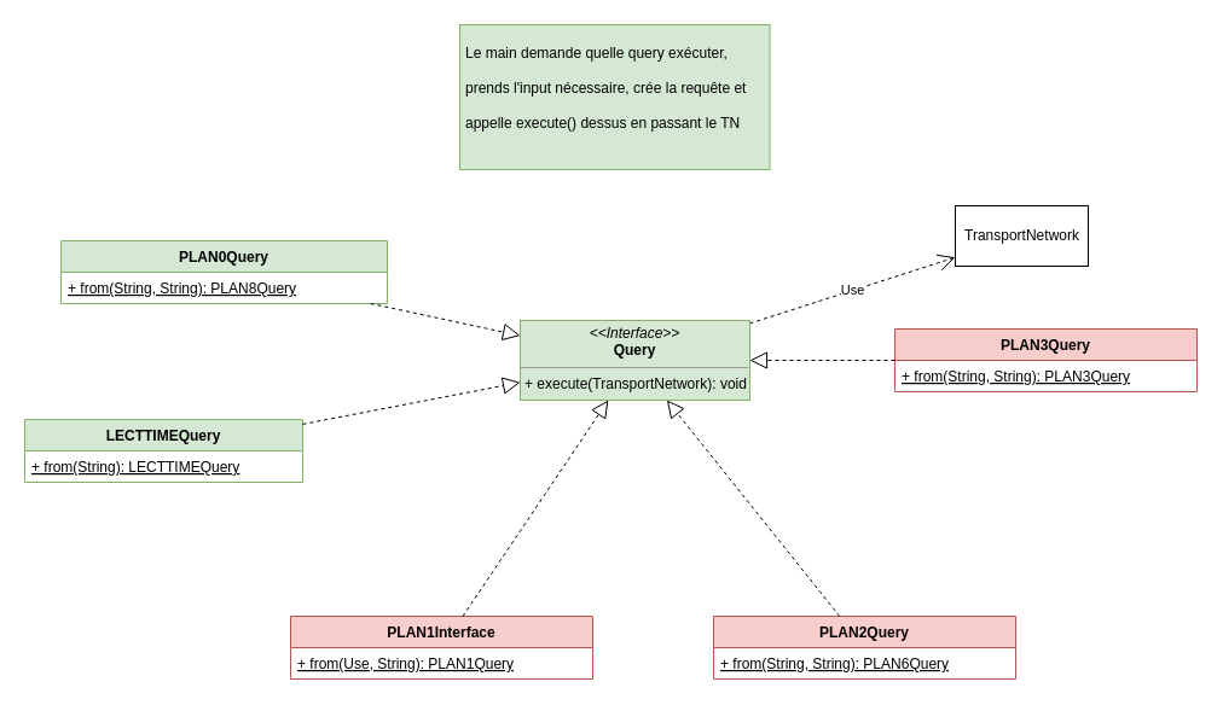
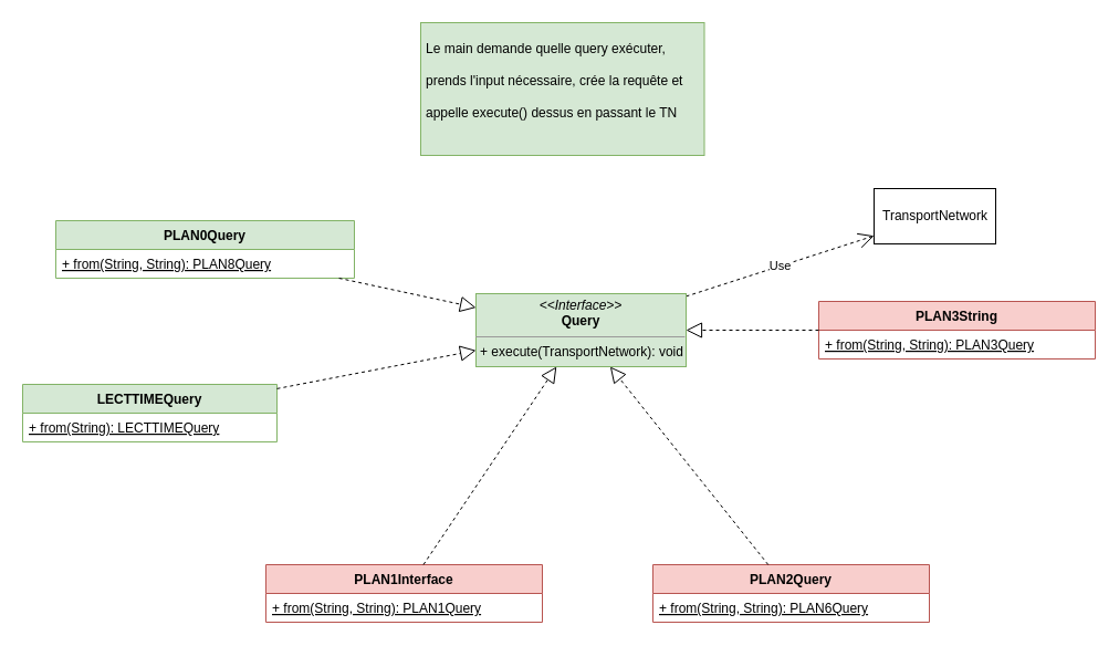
  <mxCell id="0" />
  <mxCell id="1" parent="0" />
  <mxCell id="2" value="PLAN0Query" style="swimlane;fontStyle=1;align=center;verticalAlign=top;childLayout=stackLayout;horizontal=1;startSize=26;horizontalStack=0;resizeParent=1;resizeParentMax=0;resizeLast=0;collapsible=1;marginBottom=0;fillColor=#d5e8d4;strokeColor=#82b366;" vertex="1" parent="1"><mxGeometry x="50" y="199" width="270" height="52" as="geometry" /></mxCell>
  <mxCell id="3" value="+ from(String, String): PLAN8Query&#10; " style="text;strokeColor=none;fillColor=none;align=left;verticalAlign=top;spacingLeft=4;spacingRight=4;overflow=hidden;rotatable=0;points=[[0,0.5],[1,0.5]];portConstraint=eastwest;fontStyle=4" vertex="1" parent="2"><mxGeometry y="26" width="270" height="26" as="geometry" /></mxCell>
  <mxCell id="4" value="LECTTIMEQuery" style="swimlane;fontStyle=1;align=center;verticalAlign=top;childLayout=stackLayout;horizontal=1;startSize=26;horizontalStack=0;resizeParent=1;resizeParentMax=0;resizeLast=0;collapsible=1;marginBottom=0;fillColor=#d5e8d4;strokeColor=#82b366;" vertex="1" parent="1"><mxGeometry x="20" y="347" width="230" height="52" as="geometry" /></mxCell>
  <mxCell id="5" value="+ from(String): LECTTIMEQuery" style="text;strokeColor=none;fillColor=none;align=left;verticalAlign=top;spacingLeft=4;spacingRight=4;overflow=hidden;rotatable=0;points=[[0,0.5],[1,0.5]];portConstraint=eastwest;fontStyle=4" vertex="1" parent="4"><mxGeometry y="26" width="230" height="26" as="geometry" /></mxCell>
  <mxCell id="6" value="PLAN1Interface" style="swimlane;fontStyle=1;align=center;verticalAlign=top;childLayout=stackLayout;horizontal=1;startSize=26;horizontalStack=0;resizeParent=1;resizeParentMax=0;resizeLast=0;collapsible=1;marginBottom=0;fillColor=#f8cecc;strokeColor=#b85450;" vertex="1" parent="1"><mxGeometry x="240" y="510" width="250" height="52" as="geometry" /></mxCell>
- <mxCell id="7" value="+ from(Use, String): PLAN1Query" style="text;strokeColor=none;fillColor=none;align=left;verticalAlign=top;spacingLeft=4;spacingRight=4;overflow=hidden;rotatable=0;points=[[0,0.5],[1,0.5]];portConstraint=eastwest;fontStyle=4" vertex="1" parent="6"><mxGeometry y="26" width="250" height="26" as="geometry" /></mxCell>
+ <mxCell id="7" value="+ from(String, String): PLAN1Query" style="text;strokeColor=none;fillColor=none;align=left;verticalAlign=top;spacingLeft=4;spacingRight=4;overflow=hidden;rotatable=0;points=[[0,0.5],[1,0.5]];portConstraint=eastwest;fontStyle=4" vertex="1" parent="6"><mxGeometry y="26" width="250" height="26" as="geometry" /></mxCell>
  <mxCell id="8" value="PLAN2Query" style="swimlane;fontStyle=1;align=center;verticalAlign=top;childLayout=stackLayout;horizontal=1;startSize=26;horizontalStack=0;resizeParent=1;resizeParentMax=0;resizeLast=0;collapsible=1;marginBottom=0;fillColor=#f8cecc;strokeColor=#b85450;" vertex="1" parent="1"><mxGeometry x="590" y="510" width="250" height="52" as="geometry" /></mxCell>
  <mxCell id="9" value="+ from(String, String): PLAN6Query" style="text;strokeColor=none;fillColor=none;align=left;verticalAlign=top;spacingLeft=4;spacingRight=4;overflow=hidden;rotatable=0;points=[[0,0.5],[1,0.5]];portConstraint=eastwest;fontStyle=4" vertex="1" parent="8"><mxGeometry y="26" width="250" height="26" as="geometry" /></mxCell>
- <mxCell id="10" value="PLAN3Query" style="swimlane;fontStyle=1;align=center;verticalAlign=top;childLayout=stackLayout;horizontal=1;startSize=26;horizontalStack=0;resizeParent=1;resizeParentMax=0;resizeLast=0;collapsible=1;marginBottom=0;fillColor=#f8cecc;strokeColor=#b85450;" vertex="1" parent="1"><mxGeometry x="740" y="272" width="250" height="52" as="geometry" /></mxCell>
+ <mxCell id="10" value="PLAN3String" style="swimlane;fontStyle=1;align=center;verticalAlign=top;childLayout=stackLayout;horizontal=1;startSize=26;horizontalStack=0;resizeParent=1;resizeParentMax=0;resizeLast=0;collapsible=1;marginBottom=0;fillColor=#f8cecc;strokeColor=#b85450;" vertex="1" parent="1"><mxGeometry x="740" y="272" width="250" height="52" as="geometry" /></mxCell>
  <mxCell id="11" value="+ from(String, String): PLAN3Query" style="text;align=left;verticalAlign=top;spacingLeft=4;spacingRight=4;overflow=hidden;rotatable=0;points=[[0,0.5],[1,0.5]];portConstraint=eastwest;fontStyle=4" vertex="1" parent="10"><mxGeometry y="26" width="250" height="26" as="geometry" /></mxCell>
  <mxCell id="12" value="Use" style="endArrow=open;endSize=12;dashed=1;html=1;rounded=0;" edge="1" parent="1" source="20" target="19"><mxGeometry width="160" relative="1" as="geometry"><mxPoint x="614.286" y="260" as="sourcePoint" /><mxPoint x="792" y="257.855" as="targetPoint" /></mxGeometry></mxCell>
  <mxCell id="13" value="" style="endArrow=block;dashed=1;endFill=0;endSize=12;html=1;rounded=0;" edge="1" parent="1" source="2" target="20"><mxGeometry width="160" relative="1" as="geometry"><mxPoint x="468.5" y="308.5" as="sourcePoint" /><mxPoint x="430" y="268.319" as="targetPoint" /></mxGeometry></mxCell>
  <mxCell id="14" value="" style="endArrow=block;dashed=1;endFill=0;endSize=12;html=1;rounded=0;" edge="1" parent="1" source="4" target="20"><mxGeometry width="160" relative="1" as="geometry"><mxPoint x="312" y="292.5" as="sourcePoint" /><mxPoint x="430" y="308.025" as="targetPoint" /></mxGeometry></mxCell>
  <mxCell id="15" value="" style="endArrow=block;dashed=1;endFill=0;endSize=12;html=1;rounded=0;" edge="1" parent="1" source="6" target="20"><mxGeometry width="160" relative="1" as="geometry"><mxPoint x="302.348" y="378.5" as="sourcePoint" /><mxPoint x="512.84" y="312" as="targetPoint" /></mxGeometry></mxCell>
  <mxCell id="16" value="" style="endArrow=block;dashed=1;endFill=0;endSize=12;html=1;rounded=0;" edge="1" parent="1" source="8" target="20"><mxGeometry width="160" relative="1" as="geometry"><mxPoint x="356.904" y="475.5" as="sourcePoint" /><mxPoint x="549.24" y="312" as="targetPoint" /></mxGeometry></mxCell>
  <mxCell id="17" value="" style="endArrow=block;dashed=1;endFill=0;endSize=12;html=1;rounded=0;" edge="1" parent="1" source="10" target="20"><mxGeometry width="160" relative="1" as="geometry"><mxPoint x="654.608" y="475.5" as="sourcePoint" /><mxPoint x="630" y="289.582" as="targetPoint" /></mxGeometry></mxCell>
  <mxCell id="18" value="&lt;h1&gt;&lt;span style=&quot;background-color: initial; font-size: 12px; font-weight: normal;&quot;&gt;Le main demande quelle query exécuter, prends l'input nécessaire, crée la requête et appelle execute() dessus en passant le TN&lt;/span&gt;&lt;br&gt;&lt;/h1&gt;" style="text;html=1;strokeColor=#82b366;fillColor=#d5e8d4;spacing=5;spacingTop=-20;whiteSpace=wrap;overflow=hidden;rounded=0;" vertex="1" parent="1"><mxGeometry x="380" y="20" width="256.5" height="120" as="geometry" /></mxCell>
  <mxCell id="19" value="TransportNetwork" style="html=1;" vertex="1" parent="1"><mxGeometry x="790" y="170" width="110" height="50" as="geometry" /></mxCell>
  <mxCell id="20" value="&lt;p style=&quot;margin:0px;margin-top:4px;text-align:center;&quot;&gt;&lt;i&gt;&amp;lt;&amp;lt;Interface&amp;gt;&amp;gt;&lt;/i&gt;&lt;br&gt;&lt;b&gt;Query&lt;/b&gt;&lt;/p&gt;&lt;hr size=&quot;1&quot;&gt;&lt;p style=&quot;margin:0px;margin-left:4px;&quot;&gt;+ execute(TransportNetwork): void&lt;br&gt;&lt;/p&gt;" style="verticalAlign=top;align=left;overflow=fill;fontSize=12;fontFamily=Helvetica;html=1;fillColor=#d5e8d4;strokeColor=#82b366;" vertex="1" parent="1"><mxGeometry x="430" y="265" width="190" height="66" as="geometry" /></mxCell>
